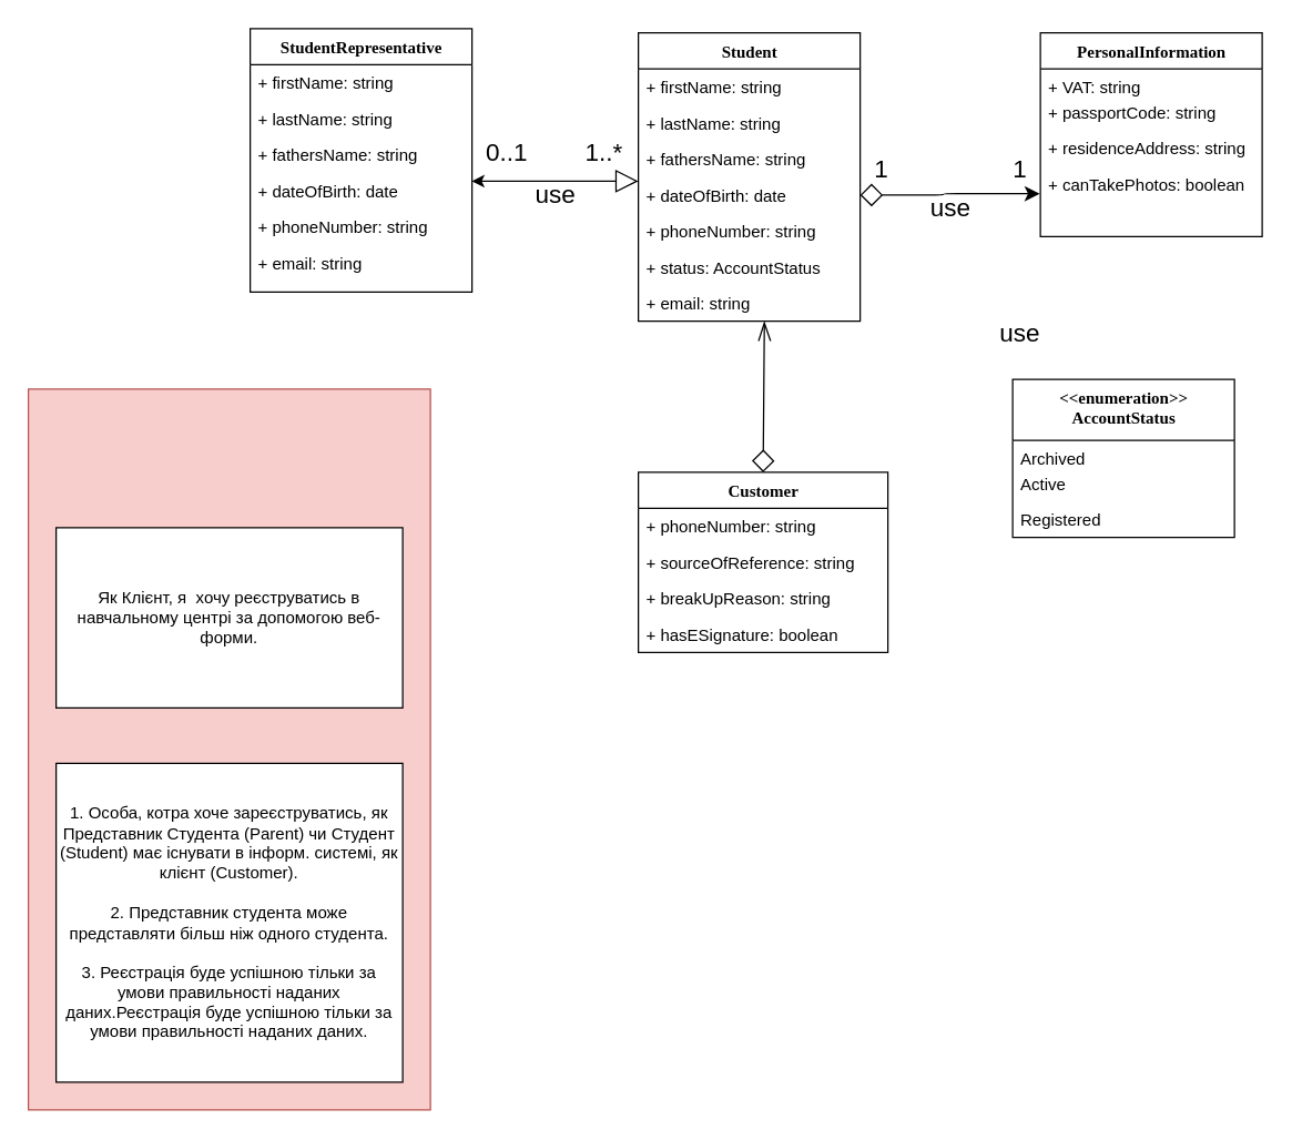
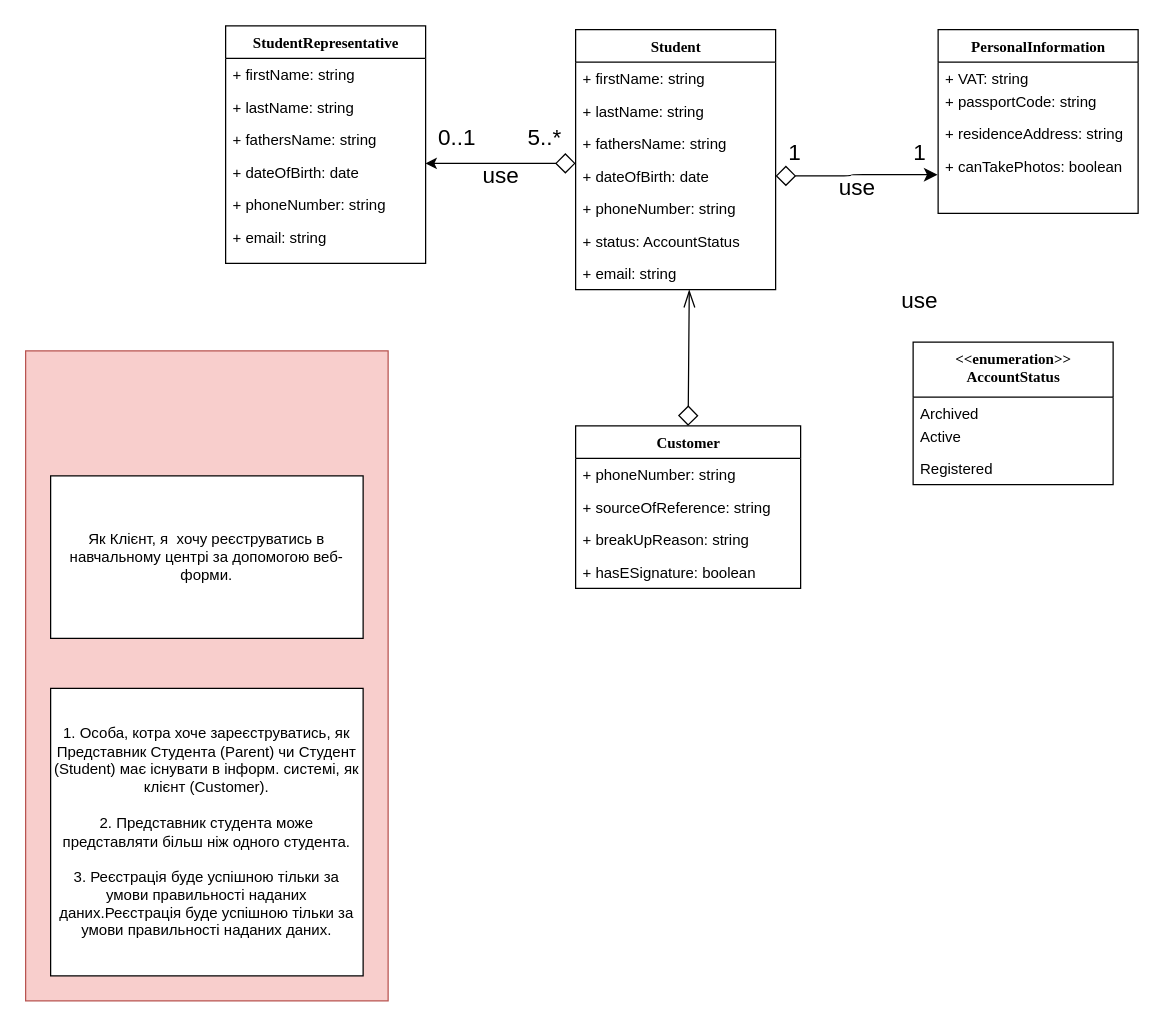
  <mxCell id="0" />
  <mxCell id="1" parent="0" />
  <mxCell id="2" value="" style="rounded=0;whiteSpace=wrap;html=1;fillColor=#f8cecc;strokeColor=#b85450;" vertex="1" parent="1"><mxGeometry x="20" y="280" width="290" height="520" as="geometry" /></mxCell>
  <mxCell id="3" value="Customer" style="swimlane;html=1;fontStyle=1;align=center;verticalAlign=top;childLayout=stackLayout;horizontal=1;startSize=26;horizontalStack=0;resizeParent=1;resizeLast=0;collapsible=1;marginBottom=0;swimlaneFillColor=#ffffff;rounded=0;shadow=0;comic=0;labelBackgroundColor=none;strokeWidth=1;fillColor=none;fontFamily=Verdana;fontSize=12" parent="1" vertex="1"><mxGeometry x="460" y="340" width="180" height="130" as="geometry" /></mxCell>
  <mxCell id="4" value="+ phoneNumber: string" style="text;html=1;strokeColor=none;fillColor=none;align=left;verticalAlign=top;spacingLeft=4;spacingRight=4;whiteSpace=wrap;overflow=hidden;rotatable=0;points=[[0,0.5],[1,0.5]];portConstraint=eastwest;" parent="3" vertex="1"><mxGeometry y="26" width="180" height="26" as="geometry" /></mxCell>
  <mxCell id="5" value="+ sourceOfReference: string" style="text;html=1;strokeColor=none;fillColor=none;align=left;verticalAlign=top;spacingLeft=4;spacingRight=4;whiteSpace=wrap;overflow=hidden;rotatable=0;points=[[0,0.5],[1,0.5]];portConstraint=eastwest;" parent="3" vertex="1"><mxGeometry y="52" width="180" height="26" as="geometry" /></mxCell>
  <mxCell id="6" value="+ breakUpReason: string" style="text;html=1;strokeColor=none;fillColor=none;align=left;verticalAlign=top;spacingLeft=4;spacingRight=4;whiteSpace=wrap;overflow=hidden;rotatable=0;points=[[0,0.5],[1,0.5]];portConstraint=eastwest;" parent="3" vertex="1"><mxGeometry y="78" width="180" height="26" as="geometry" /></mxCell>
  <mxCell id="7" value="+ hasESignature: boolean" style="text;html=1;strokeColor=none;fillColor=none;align=left;verticalAlign=top;spacingLeft=4;spacingRight=4;whiteSpace=wrap;overflow=hidden;rotatable=0;points=[[0,0.5],[1,0.5]];portConstraint=eastwest;" parent="3" vertex="1"><mxGeometry y="104" width="180" height="26" as="geometry" /></mxCell>
- <mxCell id="8" style="edgeStyle=elbowEdgeStyle;html=1;labelBackgroundColor=none;startFill=1;endArrow=block;endFill=0;fontFamily=Verdana;fontSize=12;elbow=vertical;endSize=14;startArrow=classic;" parent="1" source="9" target="16" edge="1"><mxGeometry relative="1" as="geometry"><Array as="points"><mxPoint x="400" y="130" /></Array></mxGeometry></mxCell>
+ <mxCell id="8" style="edgeStyle=elbowEdgeStyle;html=1;labelBackgroundColor=none;startFill=1;endArrow=diamond;endFill=0;fontFamily=Verdana;fontSize=12;elbow=vertical;endSize=14;startArrow=classic;" parent="1" source="9" target="16" edge="1"><mxGeometry relative="1" as="geometry"><Array as="points"><mxPoint x="400" y="130" /></Array></mxGeometry></mxCell>
  <mxCell id="9" value="StudentRepresentative" style="swimlane;html=1;fontStyle=1;align=center;verticalAlign=top;childLayout=stackLayout;horizontal=1;startSize=26;horizontalStack=0;resizeParent=1;resizeLast=0;collapsible=1;marginBottom=0;swimlaneFillColor=#ffffff;rounded=0;shadow=0;comic=0;labelBackgroundColor=none;strokeWidth=1;fillColor=none;fontFamily=Verdana;fontSize=12" parent="1" vertex="1"><mxGeometry x="180" y="20" width="160" height="190" as="geometry" /></mxCell>
  <mxCell id="10" value="+ firstName: string" style="text;html=1;strokeColor=none;fillColor=none;align=left;verticalAlign=top;spacingLeft=4;spacingRight=4;whiteSpace=wrap;overflow=hidden;rotatable=0;points=[[0,0.5],[1,0.5]];portConstraint=eastwest;" parent="9" vertex="1"><mxGeometry y="26" width="160" height="26" as="geometry" /></mxCell>
  <mxCell id="11" value="+ lastName: string" style="text;html=1;strokeColor=none;fillColor=none;align=left;verticalAlign=top;spacingLeft=4;spacingRight=4;whiteSpace=wrap;overflow=hidden;rotatable=0;points=[[0,0.5],[1,0.5]];portConstraint=eastwest;" parent="9" vertex="1"><mxGeometry y="52" width="160" height="26" as="geometry" /></mxCell>
  <mxCell id="12" value="+ fathersName: string" style="text;html=1;strokeColor=none;fillColor=none;align=left;verticalAlign=top;spacingLeft=4;spacingRight=4;whiteSpace=wrap;overflow=hidden;rotatable=0;points=[[0,0.5],[1,0.5]];portConstraint=eastwest;" parent="9" vertex="1"><mxGeometry y="78" width="160" height="26" as="geometry" /></mxCell>
  <mxCell id="13" value="+ dateOfBirth: date" style="text;html=1;strokeColor=none;fillColor=none;align=left;verticalAlign=top;spacingLeft=4;spacingRight=4;whiteSpace=wrap;overflow=hidden;rotatable=0;points=[[0,0.5],[1,0.5]];portConstraint=eastwest;" parent="9" vertex="1"><mxGeometry y="104" width="160" height="26" as="geometry" /></mxCell>
  <mxCell id="14" value="+ phoneNumber: string" style="text;html=1;strokeColor=none;fillColor=none;align=left;verticalAlign=top;spacingLeft=4;spacingRight=4;whiteSpace=wrap;overflow=hidden;rotatable=0;points=[[0,0.5],[1,0.5]];portConstraint=eastwest;" parent="9" vertex="1"><mxGeometry y="130" width="160" height="26" as="geometry" /></mxCell>
  <mxCell id="15" value="+ email: string" style="text;html=1;strokeColor=none;fillColor=none;align=left;verticalAlign=top;spacingLeft=4;spacingRight=4;whiteSpace=wrap;overflow=hidden;rotatable=0;points=[[0,0.5],[1,0.5]];portConstraint=eastwest;" parent="9" vertex="1"><mxGeometry y="156" width="160" height="26" as="geometry" /></mxCell>
  <mxCell id="16" value="Student" style="swimlane;html=1;fontStyle=1;align=center;verticalAlign=top;childLayout=stackLayout;horizontal=1;startSize=26;horizontalStack=0;resizeParent=1;resizeLast=0;collapsible=1;marginBottom=0;swimlaneFillColor=#ffffff;rounded=0;shadow=0;comic=0;labelBackgroundColor=none;strokeWidth=1;fillColor=none;fontFamily=Verdana;fontSize=12" parent="1" vertex="1"><mxGeometry x="460" y="23" width="160" height="208" as="geometry" /></mxCell>
  <mxCell id="17" value="+ firstName: string" style="text;html=1;strokeColor=none;fillColor=none;align=left;verticalAlign=top;spacingLeft=4;spacingRight=4;whiteSpace=wrap;overflow=hidden;rotatable=0;points=[[0,0.5],[1,0.5]];portConstraint=eastwest;" parent="16" vertex="1"><mxGeometry y="26" width="160" height="26" as="geometry" /></mxCell>
  <mxCell id="18" value="+ lastName: string" style="text;html=1;strokeColor=none;fillColor=none;align=left;verticalAlign=top;spacingLeft=4;spacingRight=4;whiteSpace=wrap;overflow=hidden;rotatable=0;points=[[0,0.5],[1,0.5]];portConstraint=eastwest;" parent="16" vertex="1"><mxGeometry y="52" width="160" height="26" as="geometry" /></mxCell>
  <mxCell id="19" value="+ fathersName: string" style="text;html=1;strokeColor=none;fillColor=none;align=left;verticalAlign=top;spacingLeft=4;spacingRight=4;whiteSpace=wrap;overflow=hidden;rotatable=0;points=[[0,0.5],[1,0.5]];portConstraint=eastwest;" parent="16" vertex="1"><mxGeometry y="78" width="160" height="26" as="geometry" /></mxCell>
  <mxCell id="20" value="+ dateOfBirth: date" style="text;html=1;strokeColor=none;fillColor=none;align=left;verticalAlign=top;spacingLeft=4;spacingRight=4;whiteSpace=wrap;overflow=hidden;rotatable=0;points=[[0,0.5],[1,0.5]];portConstraint=eastwest;" parent="16" vertex="1"><mxGeometry y="104" width="160" height="26" as="geometry" /></mxCell>
  <mxCell id="21" value="+ phoneNumber: string" style="text;html=1;strokeColor=none;fillColor=none;align=left;verticalAlign=top;spacingLeft=4;spacingRight=4;whiteSpace=wrap;overflow=hidden;rotatable=0;points=[[0,0.5],[1,0.5]];portConstraint=eastwest;" parent="16" vertex="1"><mxGeometry y="130" width="160" height="26" as="geometry" /></mxCell>
  <mxCell id="22" value="+ status: AccountStatus" style="text;html=1;strokeColor=none;fillColor=none;align=left;verticalAlign=top;spacingLeft=4;spacingRight=4;whiteSpace=wrap;overflow=hidden;rotatable=0;points=[[0,0.5],[1,0.5]];portConstraint=eastwest;" parent="16" vertex="1"><mxGeometry y="156" width="160" height="26" as="geometry" /></mxCell>
  <mxCell id="23" value="+ email: string" style="text;html=1;strokeColor=none;fillColor=none;align=left;verticalAlign=top;spacingLeft=4;spacingRight=4;whiteSpace=wrap;overflow=hidden;rotatable=0;points=[[0,0.5],[1,0.5]];portConstraint=eastwest;" parent="16" vertex="1"><mxGeometry y="182" width="160" height="26" as="geometry" /></mxCell>
  <mxCell id="24" style="edgeStyle=orthogonalEdgeStyle;html=1;labelBackgroundColor=none;startFill=1;startSize=8;endArrow=diamond;endFill=0;endSize=14;fontFamily=Verdana;fontSize=12;entryX=1;entryY=0.5;entryDx=0;entryDy=0;exitX=0.987;exitY=0.938;exitDx=0;exitDy=0;exitPerimeter=0;startArrow=classic;" parent="1" source="31" target="20" edge="1"><mxGeometry relative="1" as="geometry"><Array as="points"><mxPoint x="680" y="139" /><mxPoint x="680" y="140" /></Array><mxPoint x="680" y="190" as="sourcePoint" /></mxGeometry></mxCell>
  <mxCell id="25" value="PersonalInformation" style="swimlane;html=1;fontStyle=1;align=center;verticalAlign=top;childLayout=stackLayout;horizontal=1;startSize=26;horizontalStack=0;resizeParent=1;resizeLast=0;collapsible=1;marginBottom=0;swimlaneFillColor=#ffffff;rounded=0;shadow=0;comic=0;labelBackgroundColor=none;strokeWidth=1;fillColor=none;fontFamily=Verdana;fontSize=12" parent="1" vertex="1"><mxGeometry x="750" y="23" width="160" height="147" as="geometry" /></mxCell>
  <mxCell id="26" value="+ VAT: string" style="text;html=1;strokeColor=none;fillColor=none;align=left;verticalAlign=top;spacingLeft=4;spacingRight=4;whiteSpace=wrap;overflow=hidden;rotatable=0;points=[[0,0.5],[1,0.5]];portConstraint=eastwest;" parent="25" vertex="1"><mxGeometry y="26" width="160" height="18" as="geometry" /></mxCell>
  <mxCell id="27" value="+ passportCode: string" style="text;html=1;strokeColor=none;fillColor=none;align=left;verticalAlign=top;spacingLeft=4;spacingRight=4;whiteSpace=wrap;overflow=hidden;rotatable=0;points=[[0,0.5],[1,0.5]];portConstraint=eastwest;" parent="25" vertex="1"><mxGeometry y="44" width="160" height="26" as="geometry" /></mxCell>
  <mxCell id="28" value="+ residenceAddress: string" style="text;html=1;strokeColor=none;fillColor=none;align=left;verticalAlign=top;spacingLeft=4;spacingRight=4;whiteSpace=wrap;overflow=hidden;rotatable=0;points=[[0,0.5],[1,0.5]];portConstraint=eastwest;" parent="25" vertex="1"><mxGeometry y="70" width="160" height="26" as="geometry" /></mxCell>
  <mxCell id="29" value="+ canTakePhotos: boolean" style="text;html=1;strokeColor=none;fillColor=none;align=left;verticalAlign=top;spacingLeft=4;spacingRight=4;whiteSpace=wrap;overflow=hidden;rotatable=0;points=[[0,0.5],[1,0.5]];portConstraint=eastwest;" parent="25" vertex="1"><mxGeometry y="96" width="160" height="26" as="geometry" /></mxCell>
  <mxCell id="30" value="&lt;font style=&quot;font-size: 18px;&quot;&gt;use&lt;/font&gt;" style="text;html=1;align=center;verticalAlign=middle;resizable=0;points=[];autosize=1;strokeColor=none;fillColor=none;" parent="1" vertex="1"><mxGeometry x="660" y="130" width="50" height="40" as="geometry" /></mxCell>
  <mxCell id="31" value="1" style="text;html=1;align=center;verticalAlign=middle;resizable=0;points=[];autosize=1;strokeColor=none;fillColor=none;fontSize=18;" parent="1" vertex="1"><mxGeometry x="720" y="101.5" width="30" height="40" as="geometry" /></mxCell>
  <mxCell id="32" value="1" style="text;html=1;align=center;verticalAlign=middle;resizable=0;points=[];autosize=1;strokeColor=none;fillColor=none;fontSize=18;" parent="1" vertex="1"><mxGeometry x="620" y="101.5" width="30" height="40" as="geometry" /></mxCell>
  <mxCell id="33" value="0..1" style="text;html=1;align=center;verticalAlign=middle;resizable=0;points=[];autosize=1;strokeColor=none;fillColor=none;fontSize=18;" parent="1" vertex="1"><mxGeometry x="340" y="90" width="50" height="40" as="geometry" /></mxCell>
- <mxCell id="34" value="1..*" style="text;html=1;align=center;verticalAlign=middle;resizable=0;points=[];autosize=1;strokeColor=none;fillColor=none;fontSize=18;" parent="1" vertex="1"><mxGeometry x="410" y="90" width="50" height="40" as="geometry" /></mxCell>
+ <mxCell id="34" value="5..*" style="text;html=1;align=center;verticalAlign=middle;resizable=0;points=[];autosize=1;strokeColor=none;fillColor=none;fontSize=18;" parent="1" vertex="1"><mxGeometry x="410" y="90" width="50" height="40" as="geometry" /></mxCell>
  <mxCell id="35" value="&lt;font style=&quot;font-size: 18px;&quot;&gt;use&lt;/font&gt;" style="text;html=1;align=center;verticalAlign=middle;resizable=0;points=[];autosize=1;strokeColor=none;fillColor=none;" parent="1" vertex="1"><mxGeometry x="375" y="120" width="50" height="40" as="geometry" /></mxCell>
  <mxCell id="36" value="&amp;lt;&amp;lt;enumeration&amp;gt;&amp;gt;&lt;br&gt;AccountStatus" style="swimlane;html=1;fontStyle=1;align=center;verticalAlign=top;childLayout=stackLayout;horizontal=1;startSize=44;horizontalStack=0;resizeParent=1;resizeLast=0;collapsible=1;marginBottom=0;swimlaneFillColor=#ffffff;rounded=0;shadow=0;comic=0;labelBackgroundColor=none;strokeWidth=1;fillColor=none;fontFamily=Verdana;fontSize=12" parent="1" vertex="1"><mxGeometry x="730" y="273" width="160" height="114" as="geometry" /></mxCell>
  <mxCell id="37" value="Archived" style="text;html=1;strokeColor=none;fillColor=none;align=left;verticalAlign=top;spacingLeft=4;spacingRight=4;whiteSpace=wrap;overflow=hidden;rotatable=0;points=[[0,0.5],[1,0.5]];portConstraint=eastwest;" parent="36" vertex="1"><mxGeometry y="44" width="160" height="18" as="geometry" /></mxCell>
  <mxCell id="38" value="Active" style="text;html=1;strokeColor=none;fillColor=none;align=left;verticalAlign=top;spacingLeft=4;spacingRight=4;whiteSpace=wrap;overflow=hidden;rotatable=0;points=[[0,0.5],[1,0.5]];portConstraint=eastwest;" parent="36" vertex="1"><mxGeometry y="62" width="160" height="26" as="geometry" /></mxCell>
  <mxCell id="39" value="Registered" style="text;html=1;strokeColor=none;fillColor=none;align=left;verticalAlign=top;spacingLeft=4;spacingRight=4;whiteSpace=wrap;overflow=hidden;rotatable=0;points=[[0,0.5],[1,0.5]];portConstraint=eastwest;" parent="36" vertex="1"><mxGeometry y="88" width="160" height="26" as="geometry" /></mxCell>
  <mxCell id="40" value="&lt;font style=&quot;font-size: 18px;&quot;&gt;use&lt;/font&gt;" style="text;html=1;align=center;verticalAlign=middle;resizable=0;points=[];autosize=1;strokeColor=none;fillColor=none;" parent="1" vertex="1"><mxGeometry x="710" y="220" width="50" height="40" as="geometry" /></mxCell>
  <mxCell id="41" style="edgeStyle=orthogonalEdgeStyle;rounded=0;orthogonalLoop=1;jettySize=auto;html=1;entryX=0.5;entryY=0;entryDx=0;entryDy=0;fontSize=18;startArrow=openThin;startFill=0;endArrow=diamond;endFill=0;endSize=14;exitX=0.568;exitY=1.007;exitDx=0;exitDy=0;exitPerimeter=0;startSize=12;" parent="1" source="23" target="3" edge="1"><mxGeometry relative="1" as="geometry"><Array as="points"><mxPoint x="551" y="233" /><mxPoint x="550" y="233" /></Array></mxGeometry></mxCell>
  <mxCell id="42" value="Як Клієнт, я&amp;nbsp; хочу реєструватись в навчальному центрі за допомогою веб-форми." style="rounded=0;whiteSpace=wrap;html=1;" vertex="1" parent="1"><mxGeometry x="40" y="380" width="250" height="130" as="geometry" /></mxCell>
  <mxCell id="43" value="1. Особа, котра хоче зареєструватись, як Представник Студента (Parent) чи Студент (Student) має існувати в інформ. системі, як клієнт (Customer).&lt;br&gt;&lt;br&gt;2. Представник студента може представляти більш ніж одного студента.&lt;br&gt;&lt;br&gt;3. Реєстрація буде успішною тільки за умови правильності наданих даних.Реєстрація буде успішною тільки за умови правильності наданих даних." style="rounded=0;whiteSpace=wrap;html=1;" vertex="1" parent="1"><mxGeometry x="40" y="550" width="250" height="230" as="geometry" /></mxCell>
